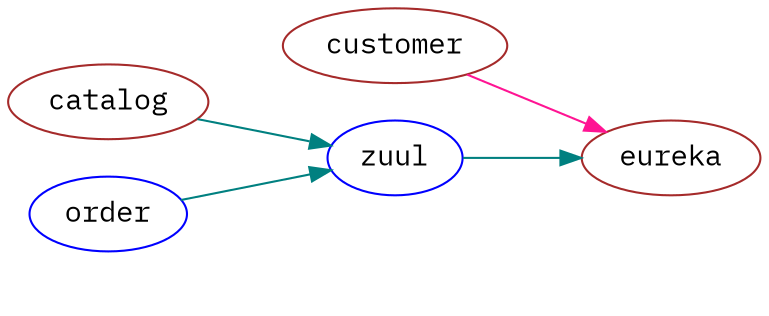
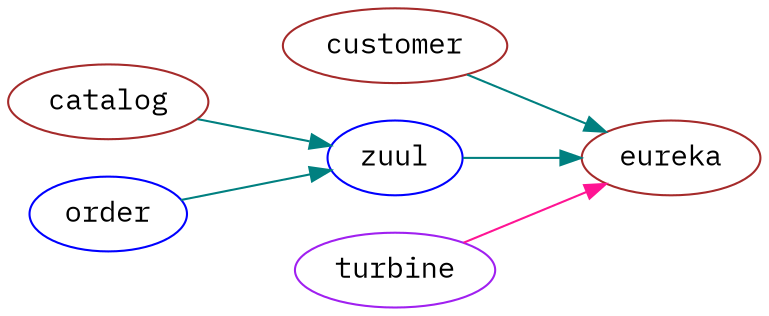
  digraph {
    fontname="IBM Plex Mono"
    rankdir=LR
    node [color=brown fontname="IBM Plex Mono"]
    edge [color=teal fontname="IBM Plex Mono"]
    customer
    eureka
    zuul [color=blue]
    catalog
    order [color=blue]
-   customer -> eureka [color=deeppink]
+   turbine [color=purple]
+   customer -> eureka
    zuul -> eureka
    catalog -> zuul
    order -> zuul
+   turbine -> eureka [color=deeppink]
  }
